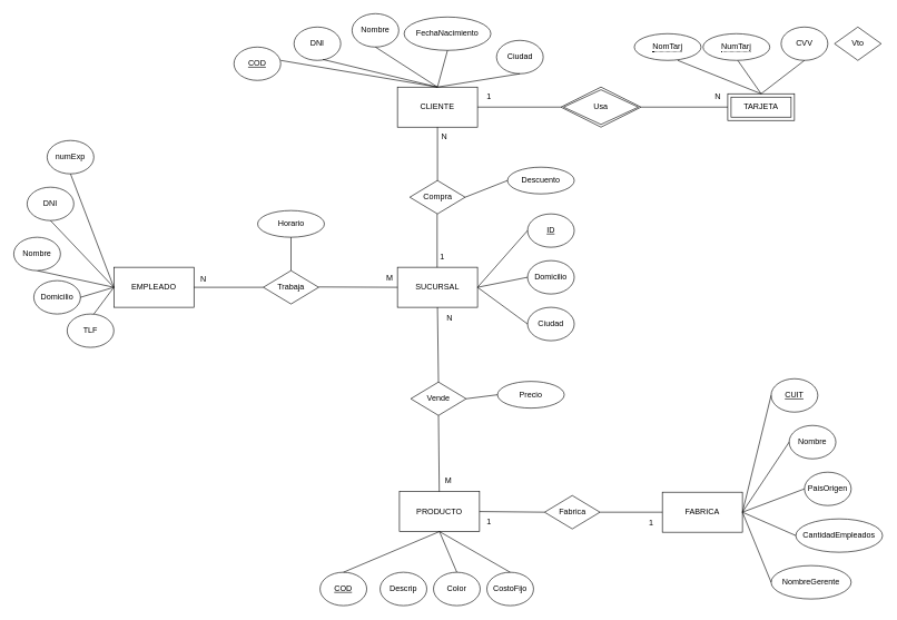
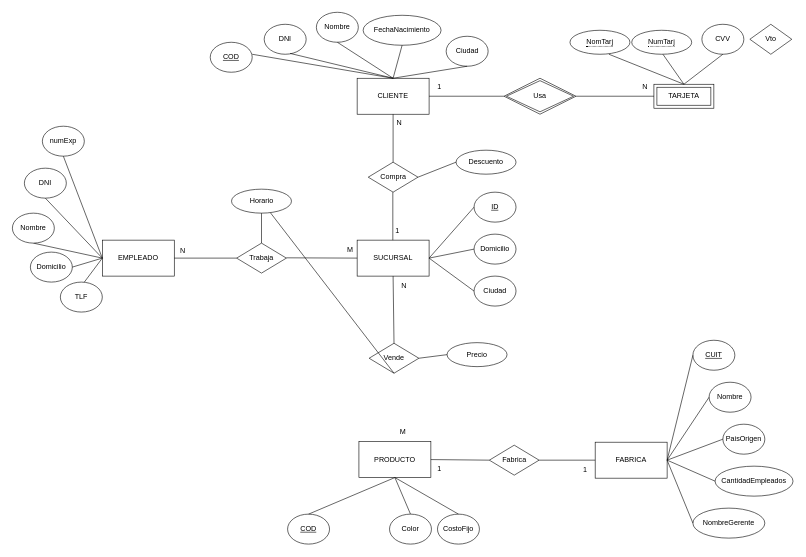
  <mxCell id="0" />
  <mxCell id="1" parent="0" />
  <mxCell id="2" value="SUCURSAL" style="rounded=0;whiteSpace=wrap;html=1;" parent="1" vertex="1"><mxGeometry x="595" y="400" width="120" height="60" as="geometry" /></mxCell>
  <mxCell id="3" value="EMPLEADO" style="rounded=0;whiteSpace=wrap;html=1;" parent="1" vertex="1"><mxGeometry x="170" y="400" width="120" height="60" as="geometry" /></mxCell>
  <mxCell id="4" value="PRODUCTO" style="rounded=0;whiteSpace=wrap;html=1;" parent="1" vertex="1"><mxGeometry x="598" y="736" width="120" height="60" as="geometry" /></mxCell>
  <mxCell id="5" value="FABRICA" style="rounded=0;whiteSpace=wrap;html=1;" parent="1" vertex="1"><mxGeometry x="992" y="737" width="120" height="60" as="geometry" /></mxCell>
  <mxCell id="6" value="CLIENTE" style="rounded=0;whiteSpace=wrap;html=1;" parent="1" vertex="1"><mxGeometry x="595" y="130" width="120" height="60" as="geometry" /></mxCell>
  <mxCell id="7" value="&lt;span&gt;numExp&lt;/span&gt;" style="ellipse;whiteSpace=wrap;html=1;fontStyle=0" parent="1" vertex="1"><mxGeometry x="70" y="210" width="70" height="50" as="geometry" /></mxCell>
  <mxCell id="8" value="Domicilio" style="ellipse;whiteSpace=wrap;html=1;" parent="1" vertex="1"><mxGeometry x="50" y="420" width="70" height="50" as="geometry" /></mxCell>
  <mxCell id="9" value="DNI" style="ellipse;whiteSpace=wrap;html=1;" parent="1" vertex="1"><mxGeometry x="40" y="280" width="70" height="50" as="geometry" /></mxCell>
  <mxCell id="10" value="" style="endArrow=none;html=1;rounded=0;exitX=0.5;exitY=1;exitDx=0;exitDy=0;" parent="1" source="7" edge="1"><mxGeometry width="50" height="50" relative="1" as="geometry"><mxPoint x="970" y="80" as="sourcePoint" /><mxPoint x="170" y="430" as="targetPoint" /></mxGeometry></mxCell>
  <mxCell id="11" value="" style="endArrow=none;html=1;rounded=0;exitX=0.5;exitY=1;exitDx=0;exitDy=0;entryX=0;entryY=0.5;entryDx=0;entryDy=0;" parent="1" source="9" target="3" edge="1"><mxGeometry width="50" height="50" relative="1" as="geometry"><mxPoint x="995" y="180" as="sourcePoint" /><mxPoint x="1020" y="220" as="targetPoint" /></mxGeometry></mxCell>
  <mxCell id="12" value="" style="endArrow=none;html=1;rounded=0;exitX=0.5;exitY=1;exitDx=0;exitDy=0;entryX=0;entryY=0.5;entryDx=0;entryDy=0;" parent="1" source="13" target="3" edge="1"><mxGeometry width="50" height="50" relative="1" as="geometry"><mxPoint x="877.5" y="180" as="sourcePoint" /><mxPoint x="1020" y="220" as="targetPoint" /></mxGeometry></mxCell>
  <mxCell id="13" value="Nombre" style="ellipse;whiteSpace=wrap;html=1;" parent="1" vertex="1"><mxGeometry x="20" y="355" width="70" height="50" as="geometry" /></mxCell>
  <mxCell id="14" value="TLF" style="ellipse;whiteSpace=wrap;html=1;" parent="1" vertex="1"><mxGeometry x="100" y="470" width="70" height="50" as="geometry" /></mxCell>
  <mxCell id="15" value="&lt;div&gt;CVV&lt;/div&gt;" style="ellipse;whiteSpace=wrap;html=1;" parent="1" vertex="1"><mxGeometry x="1170" y="40" width="70" height="50" as="geometry" /></mxCell>
  <mxCell id="16" value="Vto" style="rhombus;whiteSpace=wrap;html=1;" parent="1" vertex="1"><mxGeometry x="1250" y="40" width="70" height="50" as="geometry" /></mxCell>
  <mxCell id="17" value="&lt;u&gt;COD&lt;/u&gt;" style="ellipse;whiteSpace=wrap;html=1;" parent="1" vertex="1"><mxGeometry x="479" y="857" width="70" height="50" as="geometry" /></mxCell>
- <mxCell id="18" value="Descrip" style="ellipse;whiteSpace=wrap;html=1;" parent="1" vertex="1"><mxGeometry x="569" y="857" width="70" height="50" as="geometry" /></mxCell>
  <mxCell id="19" value="Color" style="ellipse;whiteSpace=wrap;html=1;" parent="1" vertex="1"><mxGeometry x="649" y="857" width="70" height="50" as="geometry" /></mxCell>
  <mxCell id="20" value="CostoFijo" style="ellipse;whiteSpace=wrap;html=1;" parent="1" vertex="1"><mxGeometry x="729" y="857" width="70" height="50" as="geometry" /></mxCell>
  <mxCell id="21" value="&lt;u&gt;CUIT&lt;/u&gt;" style="ellipse;whiteSpace=wrap;html=1;" parent="1" vertex="1"><mxGeometry x="1155" y="567" width="70" height="50" as="geometry" /></mxCell>
  <mxCell id="22" value="CantidadEmpleados" style="ellipse;whiteSpace=wrap;html=1;" parent="1" vertex="1"><mxGeometry x="1192" y="777" width="130" height="50" as="geometry" /></mxCell>
  <mxCell id="23" value="PaisOrigen" style="ellipse;whiteSpace=wrap;html=1;" parent="1" vertex="1"><mxGeometry x="1205" y="707" width="70" height="50" as="geometry" /></mxCell>
  <mxCell id="24" value="Nombre" style="ellipse;whiteSpace=wrap;html=1;" parent="1" vertex="1"><mxGeometry x="1182" y="637" width="70" height="50" as="geometry" /></mxCell>
  <mxCell id="25" value="NombreGerente" style="ellipse;whiteSpace=wrap;html=1;" parent="1" vertex="1"><mxGeometry x="1155" y="847" width="120" height="50" as="geometry" /></mxCell>
  <mxCell id="26" value="&lt;u&gt;ID&lt;/u&gt;" style="ellipse;whiteSpace=wrap;html=1;" parent="1" vertex="1"><mxGeometry x="790" y="320" width="70" height="50" as="geometry" /></mxCell>
  <mxCell id="27" value="Domicilio" style="ellipse;whiteSpace=wrap;html=1;" parent="1" vertex="1"><mxGeometry x="790" y="390" width="70" height="50" as="geometry" /></mxCell>
  <mxCell id="28" value="Ciudad" style="ellipse;whiteSpace=wrap;html=1;" parent="1" vertex="1"><mxGeometry x="790" y="460" width="70" height="50" as="geometry" /></mxCell>
  <mxCell id="29" value="&lt;u&gt;COD&lt;/u&gt;" style="ellipse;whiteSpace=wrap;html=1;" parent="1" vertex="1"><mxGeometry x="350" y="70" width="70" height="50" as="geometry" /></mxCell>
  <mxCell id="30" value="FechaNacimiento" style="ellipse;whiteSpace=wrap;html=1;" parent="1" vertex="1"><mxGeometry x="605" y="25" width="130" height="50" as="geometry" /></mxCell>
  <mxCell id="31" value="DNI" style="ellipse;whiteSpace=wrap;html=1;" parent="1" vertex="1"><mxGeometry x="440" y="40" width="70" height="50" as="geometry" /></mxCell>
  <mxCell id="32" value="Nombre" style="ellipse;whiteSpace=wrap;html=1;" parent="1" vertex="1"><mxGeometry x="527" y="20" width="70" height="50" as="geometry" /></mxCell>
  <mxCell id="33" value="Ciudad" style="ellipse;whiteSpace=wrap;html=1;" parent="1" vertex="1"><mxGeometry x="743.5" y="60" width="70" height="50" as="geometry" /></mxCell>
  <mxCell id="34" value="Trabaja" style="rhombus;whiteSpace=wrap;html=1;" parent="1" vertex="1"><mxGeometry x="394" y="405" width="83" height="50" as="geometry" /></mxCell>
  <mxCell id="35" value="Compra" style="rhombus;whiteSpace=wrap;html=1;" parent="1" vertex="1"><mxGeometry x="613.5" y="270" width="83" height="50" as="geometry" /></mxCell>
  <mxCell id="36" value="Vende" style="rhombus;whiteSpace=wrap;html=1;" parent="1" vertex="1"><mxGeometry x="615" y="572" width="83" height="50" as="geometry" /></mxCell>
  <mxCell id="37" value="Fabrica" style="rhombus;whiteSpace=wrap;html=1;" parent="1" vertex="1"><mxGeometry x="815.5" y="742" width="83" height="50" as="geometry" /></mxCell>
  <mxCell id="38" value="Usa" style="shape=rhombus;double=1;perimeter=rhombusPerimeter;whiteSpace=wrap;html=1;align=center;" parent="1" vertex="1"><mxGeometry x="840" y="130" width="120" height="60" as="geometry" /></mxCell>
  <mxCell id="39" value="TARJETA" style="shape=ext;margin=3;double=1;whiteSpace=wrap;html=1;align=center;" parent="1" vertex="1"><mxGeometry x="1090" y="140" width="100" height="40" as="geometry" /></mxCell>
  <mxCell id="40" value="" style="endArrow=none;html=1;rounded=0;exitX=1;exitY=0.5;exitDx=0;exitDy=0;entryX=0;entryY=0.5;entryDx=0;entryDy=0;" parent="1" source="3" target="34" edge="1"><mxGeometry width="50" height="50" relative="1" as="geometry"><mxPoint x="780" y="590" as="sourcePoint" /><mxPoint x="830" y="540" as="targetPoint" /></mxGeometry></mxCell>
  <mxCell id="41" value="" style="endArrow=none;html=1;rounded=0;exitX=1;exitY=0.5;exitDx=0;exitDy=0;entryX=0;entryY=0.5;entryDx=0;entryDy=0;" parent="1" target="2" edge="1"><mxGeometry width="50" height="50" relative="1" as="geometry"><mxPoint x="477" y="429.5" as="sourcePoint" /><mxPoint x="581" y="429.5" as="targetPoint" /></mxGeometry></mxCell>
  <mxCell id="42" value="" style="endArrow=none;html=1;rounded=0;exitX=0.5;exitY=1;exitDx=0;exitDy=0;entryX=0;entryY=0.5;entryDx=0;entryDy=0;" parent="1" target="3" edge="1"><mxGeometry width="50" height="50" relative="1" as="geometry"><mxPoint x="120" y="445" as="sourcePoint" /><mxPoint x="235" y="470" as="targetPoint" /></mxGeometry></mxCell>
  <mxCell id="43" value="" style="endArrow=none;html=1;rounded=0;exitX=0.5;exitY=1;exitDx=0;exitDy=0;entryX=0;entryY=0.5;entryDx=0;entryDy=0;" parent="1" target="3" edge="1"><mxGeometry width="50" height="50" relative="1" as="geometry"><mxPoint x="140" y="470" as="sourcePoint" /><mxPoint x="255" y="495" as="targetPoint" /></mxGeometry></mxCell>
  <mxCell id="44" value="" style="endArrow=none;html=1;rounded=0;exitX=0.5;exitY=1;exitDx=0;exitDy=0;entryX=0.5;entryY=0;entryDx=0;entryDy=0;" parent="1" target="6" edge="1"><mxGeometry width="50" height="50" relative="1" as="geometry"><mxPoint x="420" y="90" as="sourcePoint" /><mxPoint x="485" y="260" as="targetPoint" /></mxGeometry></mxCell>
  <mxCell id="45" value="" style="endArrow=none;html=1;rounded=0;exitX=0.617;exitY=0.972;exitDx=0;exitDy=0;exitPerimeter=0;entryX=0.5;entryY=0;entryDx=0;entryDy=0;" parent="1" source="31" target="6" edge="1"><mxGeometry width="50" height="50" relative="1" as="geometry"><mxPoint x="520" y="70" as="sourcePoint" /><mxPoint x="585" y="240" as="targetPoint" /></mxGeometry></mxCell>
  <mxCell id="46" value="" style="endArrow=none;html=1;rounded=0;exitX=0.5;exitY=1;exitDx=0;exitDy=0;entryX=0.5;entryY=0;entryDx=0;entryDy=0;" parent="1" source="32" target="6" edge="1"><mxGeometry width="50" height="50" relative="1" as="geometry"><mxPoint x="600" y="80" as="sourcePoint" /><mxPoint x="665" y="250" as="targetPoint" /></mxGeometry></mxCell>
  <mxCell id="47" value="" style="endArrow=none;html=1;rounded=0;exitX=0.5;exitY=1;exitDx=0;exitDy=0;entryX=0.5;entryY=0;entryDx=0;entryDy=0;" parent="1" source="30" target="6" edge="1"><mxGeometry width="50" height="50" relative="1" as="geometry"><mxPoint x="690" y="110" as="sourcePoint" /><mxPoint x="755" y="280" as="targetPoint" /></mxGeometry></mxCell>
  <mxCell id="48" value="" style="endArrow=none;html=1;rounded=0;exitX=0.5;exitY=1;exitDx=0;exitDy=0;entryX=0.5;entryY=0;entryDx=0;entryDy=0;" parent="1" source="33" target="6" edge="1"><mxGeometry width="50" height="50" relative="1" as="geometry"><mxPoint x="600" y="100" as="sourcePoint" /><mxPoint x="693" y="160" as="targetPoint" /></mxGeometry></mxCell>
  <mxCell id="49" value="" style="endArrow=none;html=1;rounded=0;exitX=0.5;exitY=1;exitDx=0;exitDy=0;entryX=0.5;entryY=0;entryDx=0;entryDy=0;" parent="1" target="39" edge="1"><mxGeometry width="50" height="50" relative="1" as="geometry"><mxPoint x="1015" y="90" as="sourcePoint" /><mxPoint x="1103" y="190" as="targetPoint" /></mxGeometry></mxCell>
  <mxCell id="50" value="" style="endArrow=none;html=1;rounded=0;exitX=0.5;exitY=1;exitDx=0;exitDy=0;entryX=0.5;entryY=0;entryDx=0;entryDy=0;" parent="1" target="39" edge="1"><mxGeometry width="50" height="50" relative="1" as="geometry"><mxPoint x="1105" y="90" as="sourcePoint" /><mxPoint x="1223" y="170" as="targetPoint" /></mxGeometry></mxCell>
  <mxCell id="51" value="" style="endArrow=none;html=1;rounded=0;exitX=0.5;exitY=1;exitDx=0;exitDy=0;entryX=0.5;entryY=0;entryDx=0;entryDy=0;" parent="1" source="15" target="39" edge="1"><mxGeometry width="50" height="50" relative="1" as="geometry"><mxPoint x="1230" y="120" as="sourcePoint" /><mxPoint x="1323" y="180" as="targetPoint" /></mxGeometry></mxCell>
  <mxCell id="52" value="" style="endArrow=none;html=1;rounded=0;exitX=1;exitY=0.5;exitDx=0;exitDy=0;entryX=0;entryY=0.5;entryDx=0;entryDy=0;" parent="1" source="38" target="39" edge="1"><mxGeometry width="50" height="50" relative="1" as="geometry"><mxPoint x="1100" y="380" as="sourcePoint" /><mxPoint x="1193" y="440" as="targetPoint" /></mxGeometry></mxCell>
  <mxCell id="53" value="" style="endArrow=none;html=1;rounded=0;entryX=0;entryY=0.5;entryDx=0;entryDy=0;exitX=1;exitY=0.5;exitDx=0;exitDy=0;" parent="1" source="6" target="38" edge="1"><mxGeometry width="50" height="50" relative="1" as="geometry"><mxPoint x="720" y="160" as="sourcePoint" /><mxPoint x="1150" y="290" as="targetPoint" /></mxGeometry></mxCell>
  <mxCell id="54" value="" style="endArrow=none;html=1;rounded=0;exitX=1;exitY=0.5;exitDx=0;exitDy=0;entryX=0;entryY=0.5;entryDx=0;entryDy=0;" parent="1" source="4" target="37" edge="1"><mxGeometry width="50" height="50" relative="1" as="geometry"><mxPoint x="832" y="547" as="sourcePoint" /><mxPoint x="962" y="547" as="targetPoint" /></mxGeometry></mxCell>
  <mxCell id="55" value="" style="endArrow=none;html=1;rounded=0;exitX=1;exitY=0.5;exitDx=0;exitDy=0;entryX=0;entryY=0.5;entryDx=0;entryDy=0;" parent="1" source="37" target="5" edge="1"><mxGeometry width="50" height="50" relative="1" as="geometry"><mxPoint x="952" y="637" as="sourcePoint" /><mxPoint x="1082" y="637" as="targetPoint" /></mxGeometry></mxCell>
  <mxCell id="56" value="" style="endArrow=none;html=1;rounded=0;exitX=0.5;exitY=1;exitDx=0;exitDy=0;entryX=0.5;entryY=0;entryDx=0;entryDy=0;" parent="1" source="6" target="35" edge="1"><mxGeometry width="50" height="50" relative="1" as="geometry"><mxPoint x="1090" y="370" as="sourcePoint" /><mxPoint x="655" y="260" as="targetPoint" /></mxGeometry></mxCell>
  <mxCell id="57" value="" style="endArrow=none;html=1;rounded=0;exitX=0.5;exitY=1;exitDx=0;exitDy=0;entryX=0.5;entryY=0;entryDx=0;entryDy=0;" parent="1" edge="1"><mxGeometry width="50" height="50" relative="1" as="geometry"><mxPoint x="654.52" y="320" as="sourcePoint" /><mxPoint x="654.52" y="400" as="targetPoint" /></mxGeometry></mxCell>
  <mxCell id="58" value="" style="endArrow=none;html=1;rounded=0;exitX=0.5;exitY=1;exitDx=0;exitDy=0;entryX=0.5;entryY=0;entryDx=0;entryDy=0;" parent="1" source="2" target="36" edge="1"><mxGeometry width="50" height="50" relative="1" as="geometry"><mxPoint x="670" y="560" as="sourcePoint" /><mxPoint x="670" y="640" as="targetPoint" /></mxGeometry></mxCell>
- <mxCell id="59" value="" style="endArrow=none;html=1;rounded=0;exitX=0.5;exitY=1;exitDx=0;exitDy=0;" parent="1" source="36" target="4" edge="1"><mxGeometry width="50" height="50" relative="1" as="geometry"><mxPoint x="630" y="650" as="sourcePoint" /><mxPoint x="630" y="730" as="targetPoint" /></mxGeometry></mxCell>
+ <mxCell id="59" value="" style="endArrow=none;html=1;rounded=0;exitX=0.5;exitY=1;exitDx=0;exitDy=0;" parent="1" source="36" target="73" edge="1"><mxGeometry width="50" height="50" relative="1" as="geometry"><mxPoint x="630" y="650" as="sourcePoint" /><mxPoint x="630" y="730" as="targetPoint" /></mxGeometry></mxCell>
  <mxCell id="60" value="" style="endArrow=none;html=1;rounded=0;exitX=0.5;exitY=1;exitDx=0;exitDy=0;entryX=0.5;entryY=0;entryDx=0;entryDy=0;" parent="1" source="4" target="17" edge="1"><mxGeometry width="50" height="50" relative="1" as="geometry"><mxPoint x="722" y="797" as="sourcePoint" /><mxPoint x="722" y="877" as="targetPoint" /></mxGeometry></mxCell>
  <mxCell id="61" value="" style="endArrow=none;html=1;rounded=0;exitX=0.5;exitY=1;exitDx=0;exitDy=0;entryX=0.5;entryY=0;entryDx=0;entryDy=0;" parent="1" source="4" target="19" edge="1"><mxGeometry width="50" height="50" relative="1" as="geometry"><mxPoint x="682" y="827" as="sourcePoint" /><mxPoint x="682" y="907" as="targetPoint" /></mxGeometry></mxCell>
  <mxCell id="62" value="" style="endArrow=none;html=1;rounded=0;exitX=0.5;exitY=1;exitDx=0;exitDy=0;entryX=0.5;entryY=0;entryDx=0;entryDy=0;" parent="1" source="4" target="20" edge="1"><mxGeometry width="50" height="50" relative="1" as="geometry"><mxPoint x="752" y="827" as="sourcePoint" /><mxPoint x="752" y="907" as="targetPoint" /></mxGeometry></mxCell>
  <mxCell id="63" value="" style="endArrow=none;html=1;rounded=0;exitX=0;exitY=0.5;exitDx=0;exitDy=0;entryX=1;entryY=0.5;entryDx=0;entryDy=0;" parent="1" source="21" target="5" edge="1"><mxGeometry width="50" height="50" relative="1" as="geometry"><mxPoint x="1102" y="647" as="sourcePoint" /><mxPoint x="1102" y="727" as="targetPoint" /></mxGeometry></mxCell>
  <mxCell id="64" value="" style="endArrow=none;html=1;rounded=0;exitX=0;exitY=0.5;exitDx=0;exitDy=0;entryX=1;entryY=0.5;entryDx=0;entryDy=0;" parent="1" source="24" target="5" edge="1"><mxGeometry width="50" height="50" relative="1" as="geometry"><mxPoint x="1195" y="727" as="sourcePoint" /><mxPoint x="1152" y="902" as="targetPoint" /></mxGeometry></mxCell>
  <mxCell id="65" value="" style="endArrow=none;html=1;rounded=0;exitX=0;exitY=0.5;exitDx=0;exitDy=0;" parent="1" source="23" edge="1"><mxGeometry width="50" height="50" relative="1" as="geometry"><mxPoint x="1195" y="777" as="sourcePoint" /><mxPoint x="1112" y="767" as="targetPoint" /></mxGeometry></mxCell>
  <mxCell id="66" value="" style="endArrow=none;html=1;rounded=0;exitX=0;exitY=0.5;exitDx=0;exitDy=0;entryX=1;entryY=0.5;entryDx=0;entryDy=0;" parent="1" source="22" target="5" edge="1"><mxGeometry width="50" height="50" relative="1" as="geometry"><mxPoint x="1215" y="787" as="sourcePoint" /><mxPoint x="1172" y="962" as="targetPoint" /></mxGeometry></mxCell>
  <mxCell id="67" value="" style="endArrow=none;html=1;rounded=0;exitX=0;exitY=0.5;exitDx=0;exitDy=0;entryX=1;entryY=0.5;entryDx=0;entryDy=0;" parent="1" source="25" target="5" edge="1"><mxGeometry width="50" height="50" relative="1" as="geometry"><mxPoint x="1125" y="877" as="sourcePoint" /><mxPoint x="1082" y="1052" as="targetPoint" /></mxGeometry></mxCell>
  <mxCell id="68" value="" style="endArrow=none;html=1;rounded=0;exitX=0;exitY=0.5;exitDx=0;exitDy=0;entryX=1;entryY=0.5;entryDx=0;entryDy=0;" parent="1" source="26" target="2" edge="1"><mxGeometry width="50" height="50" relative="1" as="geometry"><mxPoint x="753" y="380" as="sourcePoint" /><mxPoint x="710" y="555" as="targetPoint" /></mxGeometry></mxCell>
  <mxCell id="69" value="" style="endArrow=none;html=1;rounded=0;exitX=0;exitY=0.5;exitDx=0;exitDy=0;entryX=1;entryY=0.5;entryDx=0;entryDy=0;" parent="1" source="27" target="2" edge="1"><mxGeometry width="50" height="50" relative="1" as="geometry"><mxPoint x="813" y="420" as="sourcePoint" /><mxPoint x="720" y="430" as="targetPoint" /></mxGeometry></mxCell>
  <mxCell id="70" value="" style="endArrow=none;html=1;rounded=0;exitX=1;exitY=0.5;exitDx=0;exitDy=0;entryX=0;entryY=0.5;entryDx=0;entryDy=0;" parent="1" source="2" target="28" edge="1"><mxGeometry width="50" height="50" relative="1" as="geometry"><mxPoint x="793" y="520" as="sourcePoint" /><mxPoint x="750" y="695" as="targetPoint" /></mxGeometry></mxCell>
  <mxCell id="71" value="&lt;div&gt;&lt;span style=&quot;border-bottom: 1px dotted;&quot;&gt;NomTarj&lt;/span&gt;&lt;/div&gt;" style="ellipse;whiteSpace=wrap;html=1;align=center;" parent="1" vertex="1"><mxGeometry x="950" y="50" width="100" height="40" as="geometry" /></mxCell>
  <mxCell id="72" value="&lt;span style=&quot;border-bottom: 1px dotted;&quot;&gt;NumTarj&lt;/span&gt;" style="ellipse;whiteSpace=wrap;html=1;align=center;" parent="1" vertex="1"><mxGeometry x="1053" y="50" width="100" height="40" as="geometry" /></mxCell>
  <mxCell id="73" value="Horario" style="ellipse;whiteSpace=wrap;html=1;align=center;" parent="1" vertex="1"><mxGeometry x="385.5" y="315" width="100" height="40" as="geometry" /></mxCell>
  <mxCell id="74" value="" style="endArrow=none;html=1;rounded=0;exitX=0.5;exitY=1;exitDx=0;exitDy=0;entryX=0.5;entryY=0;entryDx=0;entryDy=0;" parent="1" source="73" target="34" edge="1"><mxGeometry relative="1" as="geometry"><mxPoint x="420" y="470" as="sourcePoint" /><mxPoint x="580" y="470" as="targetPoint" /></mxGeometry></mxCell>
  <mxCell id="75" value="Precio" style="ellipse;whiteSpace=wrap;html=1;align=center;" parent="1" vertex="1"><mxGeometry x="745" y="571" width="100" height="40" as="geometry" /></mxCell>
  <mxCell id="76" value="" style="endArrow=none;html=1;rounded=0;exitX=0;exitY=0.5;exitDx=0;exitDy=0;entryX=1;entryY=0.5;entryDx=0;entryDy=0;" parent="1" source="75" target="36" edge="1"><mxGeometry width="50" height="50" relative="1" as="geometry"><mxPoint x="753" y="720" as="sourcePoint" /><mxPoint x="710" y="895" as="targetPoint" /></mxGeometry></mxCell>
  <mxCell id="77" value="Descuento" style="ellipse;whiteSpace=wrap;html=1;align=center;" parent="1" vertex="1"><mxGeometry x="760" y="250" width="100" height="40" as="geometry" /></mxCell>
  <mxCell id="78" value="" style="endArrow=none;html=1;rounded=0;exitX=0;exitY=0.5;exitDx=0;exitDy=0;entryX=1;entryY=0.5;entryDx=0;entryDy=0;" parent="1" source="77" target="35" edge="1"><mxGeometry width="50" height="50" relative="1" as="geometry"><mxPoint x="683" y="220" as="sourcePoint" /><mxPoint x="640" y="395" as="targetPoint" /></mxGeometry></mxCell>
  <mxCell id="79" value="1" style="text;html=1;align=center;verticalAlign=middle;resizable=0;points=[];autosize=1;strokeColor=none;fillColor=none;" parent="1" vertex="1"><mxGeometry x="717" y="130" width="30" height="30" as="geometry" /></mxCell>
  <mxCell id="80" value="N" style="text;html=1;align=center;verticalAlign=middle;resizable=0;points=[];autosize=1;strokeColor=none;fillColor=none;" parent="1" vertex="1"><mxGeometry x="1060" y="130" width="30" height="30" as="geometry" /></mxCell>
  <mxCell id="81" value="1" style="text;html=1;align=center;verticalAlign=middle;resizable=0;points=[];autosize=1;strokeColor=none;fillColor=none;" parent="1" vertex="1"><mxGeometry x="647" y="370" width="30" height="30" as="geometry" /></mxCell>
  <mxCell id="82" value="N" style="text;html=1;align=center;verticalAlign=middle;resizable=0;points=[];autosize=1;strokeColor=none;fillColor=none;" parent="1" vertex="1"><mxGeometry x="650" y="190" width="30" height="30" as="geometry" /></mxCell>
  <mxCell id="83" value="N" style="text;html=1;align=center;verticalAlign=middle;resizable=0;points=[];autosize=1;strokeColor=none;fillColor=none;" parent="1" vertex="1"><mxGeometry x="289" y="403" width="30" height="30" as="geometry" /></mxCell>
  <mxCell id="84" value="M" style="text;html=1;align=center;verticalAlign=middle;resizable=0;points=[];autosize=1;strokeColor=none;fillColor=none;" parent="1" vertex="1"><mxGeometry x="569" y="404" width="28" height="26" as="geometry" /></mxCell>
  <mxCell id="85" value="N" style="text;html=1;align=center;verticalAlign=middle;resizable=0;points=[];autosize=1;strokeColor=none;fillColor=none;" parent="1" vertex="1"><mxGeometry x="658" y="461" width="30" height="30" as="geometry" /></mxCell>
  <mxCell id="86" value="M" style="text;html=1;align=center;verticalAlign=middle;resizable=0;points=[];autosize=1;strokeColor=none;fillColor=none;" parent="1" vertex="1"><mxGeometry x="657" y="707" width="28" height="26" as="geometry" /></mxCell>
  <mxCell id="87" value="1" style="text;html=1;align=center;verticalAlign=middle;resizable=0;points=[];autosize=1;strokeColor=none;fillColor=none;" parent="1" vertex="1"><mxGeometry x="717" y="766" width="30" height="30" as="geometry" /></mxCell>
  <mxCell id="88" value="1" style="text;html=1;align=center;verticalAlign=middle;resizable=0;points=[];autosize=1;strokeColor=none;fillColor=none;" parent="1" vertex="1"><mxGeometry x="960" y="768" width="30" height="30" as="geometry" /></mxCell>
